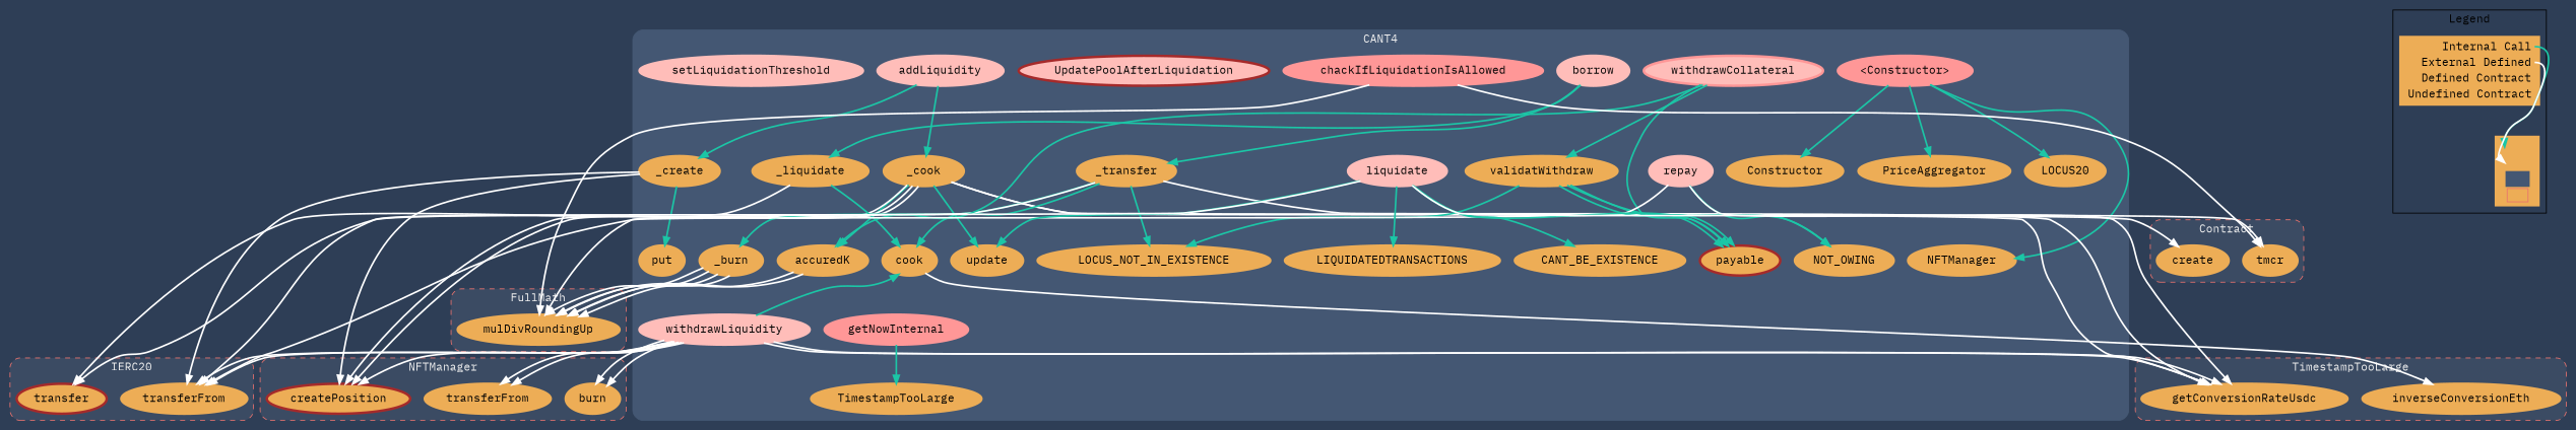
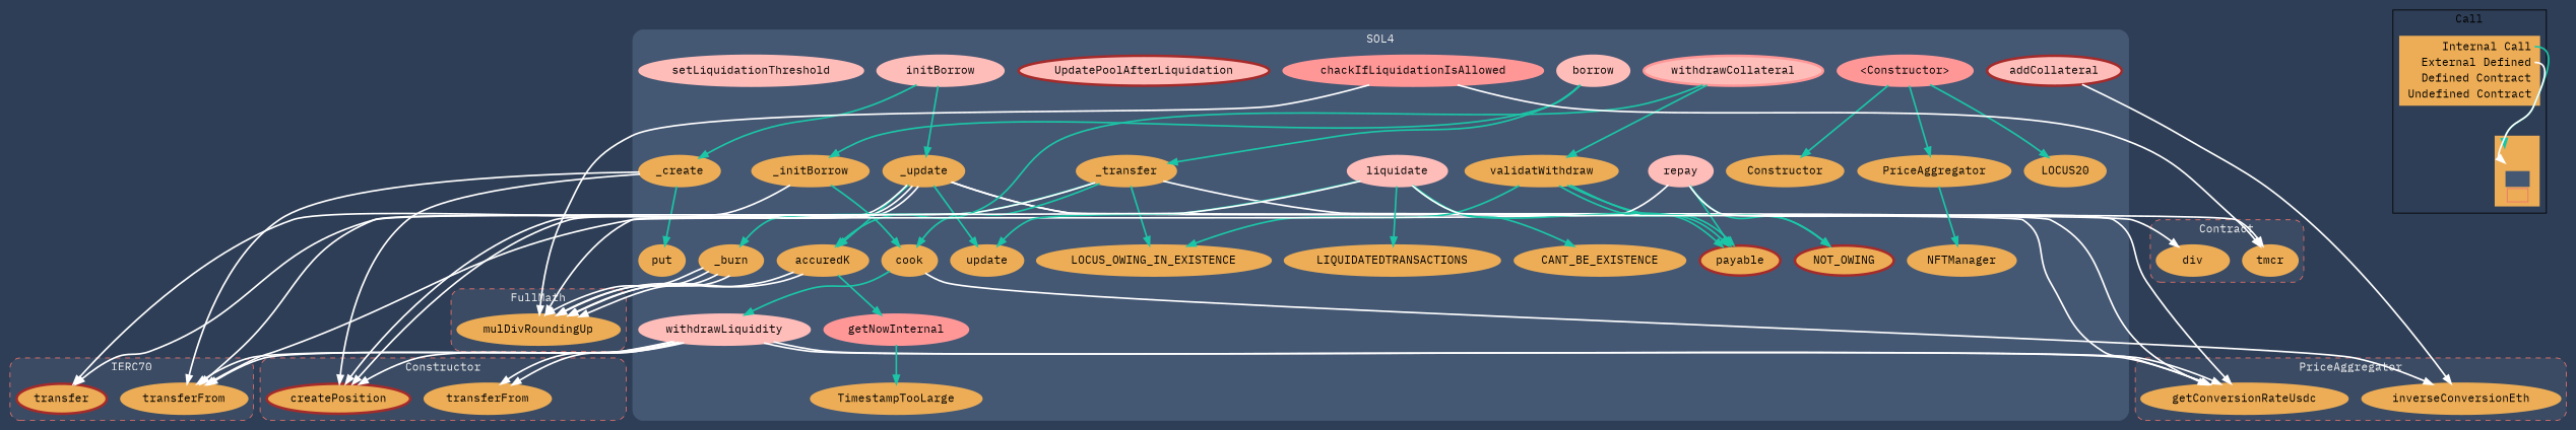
  digraph {
    bgcolor="#2e3e56"
    compound=true
    fontname="IBM Plex Mono"
    rankdir=TB
    node [color="#edad56" fillcolor="#edad56" fontname="IBM Plex Mono" penwidth=3 style=filled]
    edge [color=white fontname="IBM Plex Mono" penwidth=2]
    n1 [color="#FF9797" fillcolor="#FF9797" label="<Constructor>"]
-   n2 [color="#ffbdb9" fillcolor="#ffbdb9" label=addLiquidity]
+   n2 [color="#ffbdb9" fillcolor="#ffbdb9" label=initBorrow]
    n3 [label=_create]
-   n4 [label=_cook]
+   n4 [label=_update]
    n5 [color="#ffbdb9" fillcolor="#ffbdb9" label=borrow]
-   n6 [label=_liquidate]
+   n6 [label=_initBorrow]
    n7 [label=_transfer]
    n8 [label=_burn]
+   n9 [color=brown fillcolor="#ffbdb9" label=addCollateral]
    n10 [color="#ffbdb9" fillcolor="#ffbdb9" label=withdrawLiquidity]
    n11 [color="#FF9797" fillcolor="#ffbdb9" label=withdrawCollateral]
    n12 [label=validatWithdraw]
    n13 [color="#ffbdb9" fillcolor="#ffbdb9" label=repay]
    n14 [color="#ffbdb9" fillcolor="#ffbdb9" label=liquidate]
    n15 [color=brown fillcolor="#ffbdb9" label=UpdatePoolAfterLiquidation]
    n16 [color="#FF9797" fillcolor="#FF9797" label=chackIfLiquidationIsAllowed]
    n17 [color="#ffbdb9" fillcolor="#ffbdb9" label=setLiquidationThreshold]
    n18 [label=cook]
    n19 [color="#FF9797" fillcolor="#FF9797" label=getNowInternal]
    n20 [label=accuredK]
    n21 [label=NFTManager]
    n22 [label=LOCUS20]
    n23 [label=PriceAggregator]
    n24 [label=Constructor]
    n25 [label=put]
    n26 [label=update]
-   n27 [label=LOCUS_NOT_IN_EXISTENCE]
+   n27 [label=LOCUS_OWING_IN_EXISTENCE]
    n28 [color=brown label=payable]
-   n29 [label=NOT_OWING]
+   n29 [color=brown label=NOT_OWING]
    n30 [label=LIQUIDATEDTRANSACTIONS]
    n31 [label=CANT_BE_EXISTENCE]
    n32 [label=TimestampTooLarge]
    n33 [label=transferFrom]
    n34 [color=brown label=transfer]
    n35 [color=brown label=createPosition]
    n36 [label=transferFrom]
-   n37 [label=burn]
    n38 [label=getConversionRateUsdc]
    n39 [label=inverseConversionEth]
-   n40 [label=create]
+   n40 [label=div]
    n41 [label=tmcr]
    n42 [label=mulDivRoundingUp]
    n43 [label=<<table border="0" cellpadding="2" cellspacing="0" cellborder="0">   <tr><td align="right" port="i1">Internal Call</td></tr>   <tr><td align="right" port="i2">External Defined</td></tr>   <tr><td align="right" port="i3">Defined Contract</td></tr>   <tr><td align="right" port="i4">Undefined Contract</td></tr>   </table>> shape=plaintext]
    n44 [label=<<table border="0" cellpadding="2" cellspacing="0" cellborder="0">   <tr><td port="i1">&nbsp;&nbsp;&nbsp;</td></tr>   <tr><td port="i2">&nbsp;&nbsp;&nbsp;</td></tr>   <tr><td port="i3" bgcolor="#445773">&nbsp;&nbsp;&nbsp;</td></tr>   <tr><td port="i4">     <table border="1" cellborder="0" cellspacing="0" cellpadding="7" color="#e8726d">       <tr>        <td></td>       </tr>      </table>   </td></tr>   </table>> shape=plaintext]
    subgraph cluster_1 {
      bgcolor="#445773"
      color="#445773"
      fontcolor="#f0f0f0"
-     label=CANT4
+     label=SOL4
      style=rounded
      n1
      n2
      n3
      n4
      n5
      n6
      n7
      n8
+     n9
      n10
      n11
      n12
      n13
      n14
      n15
      n16
      n17
      n18
      n19
      n20
      n21
      n22
      n23
      n24
      n25
      n26
      n27
      n28
      n29
      n30
      n31
      n32
    }
    subgraph cluster_2 {
      bgcolor="#3b4b63"
      color="#e8726d"
      fontcolor="#f0f0f0"
-     label=IERC20
+     label=IERC70
      style="rounded,dashed"
      n33
      n34
    }
    subgraph cluster_3 {
      bgcolor="#3b4b63"
      color="#e8726d"
      fontcolor="#f0f0f0"
-     label=NFTManager
+     label=Constructor
      style="rounded,dashed"
      n35
      n36
-     n37
    }
    subgraph cluster_4 {
      bgcolor="#3b4b63"
      color="#e8726d"
      fontcolor="#f0f0f0"
-     label=TimestampTooLarge
+     label=PriceAggregator
      style="rounded,dashed"
      n38
      n39
    }
    subgraph cluster_5 {
      bgcolor="#3b4b63"
      color="#e8726d"
      fontcolor="#f0f0f0"
      label=Contract
      style="rounded,dashed"
      n40
      n41
    }
    subgraph cluster_6 {
      bgcolor="#3b4b63"
      color="#e8726d"
      fontcolor="#f0f0f0"
      label=FullMath
      style="rounded,dashed"
      n42
    }
    subgraph cluster_7 {
-     label=Legend
+     label=Call
      n43
      n44
    }
-   n1 -> n21 [color="#1bc6a6"]
+   n23 -> n21 [color="#1bc6a6"]
    n1 -> n22 [color="#1bc6a6"]
    n1 -> n23 [color="#1bc6a6"]
    n1 -> n24 [color="#1bc6a6"]
    n2 -> n3 [color="#1bc6a6"]
    n2 -> n4 [color="#1bc6a6"]
    n3 -> n25 [color="#1bc6a6"]
    n3 -> n33
    n3 -> n35
    n4 -> n20 [color="#1bc6a6"]
    n4 -> n26 [color="#1bc6a6"]
    n4 -> n33
    n4 -> n35
    n4 -> n35
    n4 -> n38
    n4 -> n40
    n5 -> n6 [color="#1bc6a6"]
    n5 -> n7 [color="#1bc6a6"]
    n6 -> n18 [color="#1bc6a6"]
    n6 -> n34
    n7 -> n8 [color="#1bc6a6"]
    n7 -> n18 [color="#1bc6a6"]
    n7 -> n27 [color="#1bc6a6"]
    n7 -> n34
    n7 -> n38
    n8 -> n42
    n8 -> n42
    n8 -> n42
    n8 -> n42
-   n10 -> n18 [color="#1bc6a6"]
+   n9 -> n39
+   n18 -> n10 [color="#1bc6a6"]
    n10 -> n33
    n10 -> n33
    n10 -> n35
    n10 -> n36
    n10 -> n36
-   n10 -> n37
-   n10 -> n37
    n10 -> n38
    n10 -> n38
    n11 -> n12 [color="#1bc6a6"]
    n11 -> n20 [color="#1bc6a6"]
-   n11 -> n28 [color="#1bc6a6"]
+   n13 -> n28 [color="#1bc6a6"]
    n12 -> n27 [color="#1bc6a6"]
    n12 -> n28 [color="#1bc6a6"]
    n12 -> n28 [color="#1bc6a6"]
    n12 -> n29 [color="#1bc6a6"]
    n13 -> n29 [color="#1bc6a6"]
    n13 -> n33
    n13 -> n38
    n14 -> n26 [color="#1bc6a6"]
    n14 -> n28 [color="#1bc6a6"]
    n14 -> n30 [color="#1bc6a6"]
    n14 -> n31 [color="#1bc6a6"]
    n14 -> n41
    n14 -> n42
    n16 -> n41
    n16 -> n42
    n18 -> n39
    n19 -> n32 [color="#1bc6a6"]
+   n20 -> n19 [color="#1bc6a6"]
    n20 -> n42
    n20 -> n42
    n43 -> n44 [color="#1bc6a6" headport="i1:w" tailport="i1:e"]
    n43 -> n44 [headport="i2:w" tailport="i2:e"]
  }
